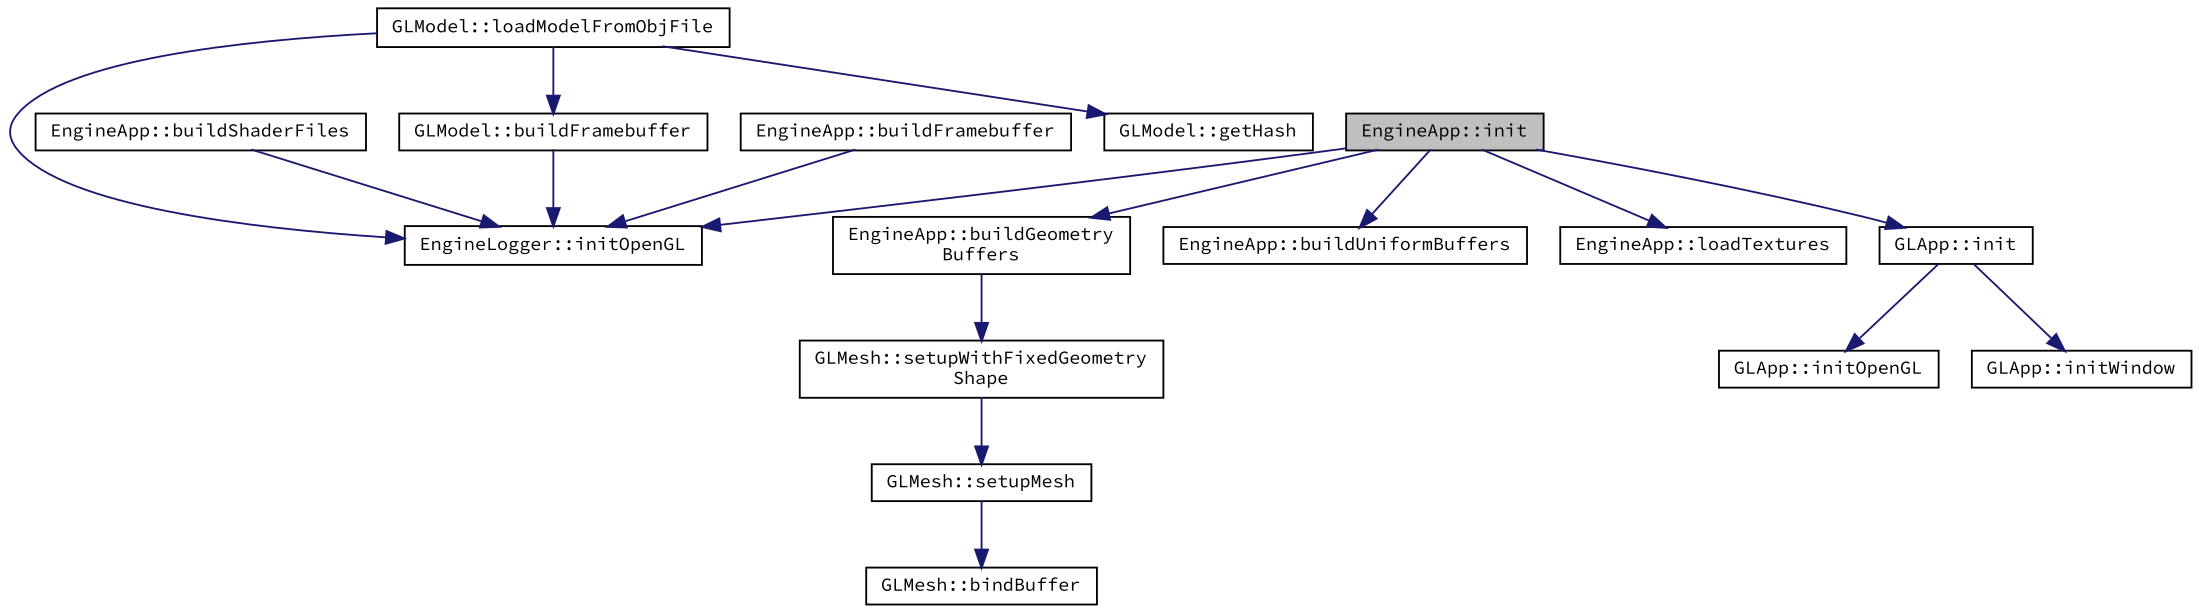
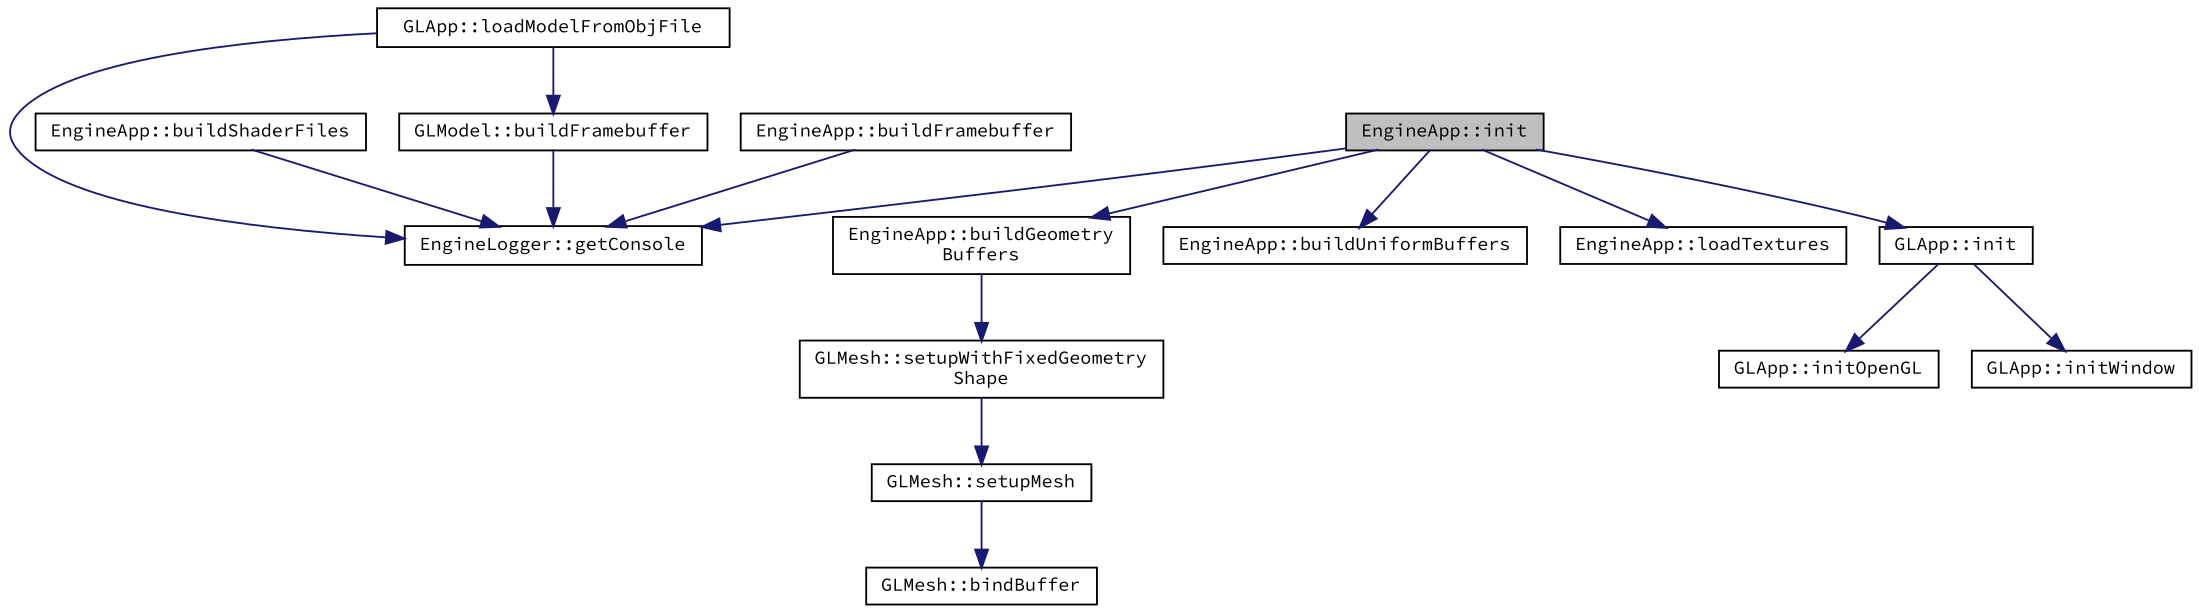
  digraph {
    fontname="Source Code Pro"
    rankdir=TB
    node [color=black fillcolor=white fontname="Source Code Pro" fontsize=10 shape=record style=filled]
    edge [color=midnightblue fontname="Source Code Pro" fontsize=10 labelfontname=Helvetica labelfontsize=10 style=solid]
    n1 [fillcolor=grey75 fontcolor=black height=0.2 label="EngineApp::init" width=0.4]
    n2 [height=0.2 label="GLApp::init" width=0.4]
-   n3 [height=0.2 label="EngineLogger::initOpenGL" width=0.4]
+   n3 [height=0.2 label="EngineLogger::getConsole" width=0.4]
    n4 [height=0.2 label="EngineApp::buildGeometry\lBuffers" width=0.4]
    n5 [height=0.2 label="EngineApp::buildUniformBuffers" width=0.4]
    n6 [height=0.2 label="EngineApp::loadTextures" width=0.4]
    n7 [height=0.2 label="GLApp::initWindow" width=0.4]
    n8 [height=0.2 label="GLApp::initOpenGL" width=0.4]
    n9 [height=0.2 label="GLMesh::setupWithFixedGeometry\lShape" width=0.4]
    n10 [height=0.2 label="EngineApp::buildShaderFiles" width=0.4]
    n11 [height=0.2 label="EngineApp::buildFramebuffer" width=0.4]
-   n12 [height=0.2 label="GLModel::loadModelFromObjFile" width=0.4]
-   n13 [height=0.2 label="GLModel::getHash" width=0.4]
+   n12 [height=0.2 label="GLApp::loadModelFromObjFile" width=0.4]
    n14 [height=0.2 label="GLModel::buildFramebuffer" width=0.4]
    n15 [height=0.2 label="GLMesh::setupMesh" width=0.4]
    n16 [height=0.2 label="GLMesh::bindBuffer" width=0.4]
    n1 -> n2
    n1 -> n3
    n1 -> n4
    n1 -> n5
    n1 -> n6
    n2 -> n7
    n2 -> n8
    n4 -> n9
    n9 -> n15
    n10 -> n3
    n11 -> n3
    n12 -> n3
-   n12 -> n13
    n12 -> n14
    n14 -> n3
    n15 -> n16
  }
